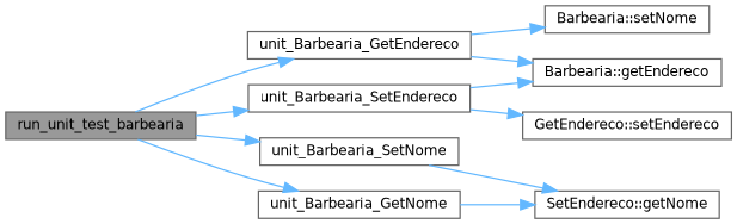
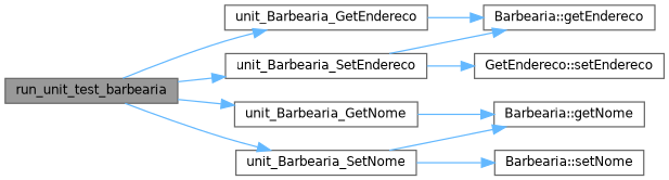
  digraph {
    rankdir=LR
    node [color=grey40 fillcolor=white fontname=Helvetica fontsize=10 shape=box style=filled]
    edge [color=steelblue1 fontname=Helvetica fontsize=10 labelfontname=Helvetica labelfontsize=10 style=solid]
    n1 [color=gray40 fillcolor=grey60 fontcolor=black height=0.2 label=run_unit_test_barbearia width=0.4]
    n2 [height=0.2 label=unit_Barbearia_GetEndereco width=0.4]
    n3 [height=0.2 label=unit_Barbearia_GetNome width=0.4]
    n4 [height=0.2 label=unit_Barbearia_SetEndereco width=0.4]
    n5 [height=0.2 label=unit_Barbearia_SetNome width=0.4]
    n6 [height=0.2 label="Barbearia::getEndereco" width=0.4]
-   n7 [height=0.2 label="SetEndereco::getNome" width=0.4]
+   n7 [height=0.2 label="Barbearia::getNome" width=0.4]
    n8 [height=0.2 label="GetEndereco::setEndereco" width=0.4]
    n9 [height=0.2 label="Barbearia::setNome" width=0.4]
    n1 -> n2
    n1 -> n3
    n1 -> n4
    n1 -> n5
    n2 -> n6
    n3 -> n7
    n4 -> n6
    n4 -> n8
    n5 -> n7
-   n2 -> n9
+   n5 -> n9
  }
